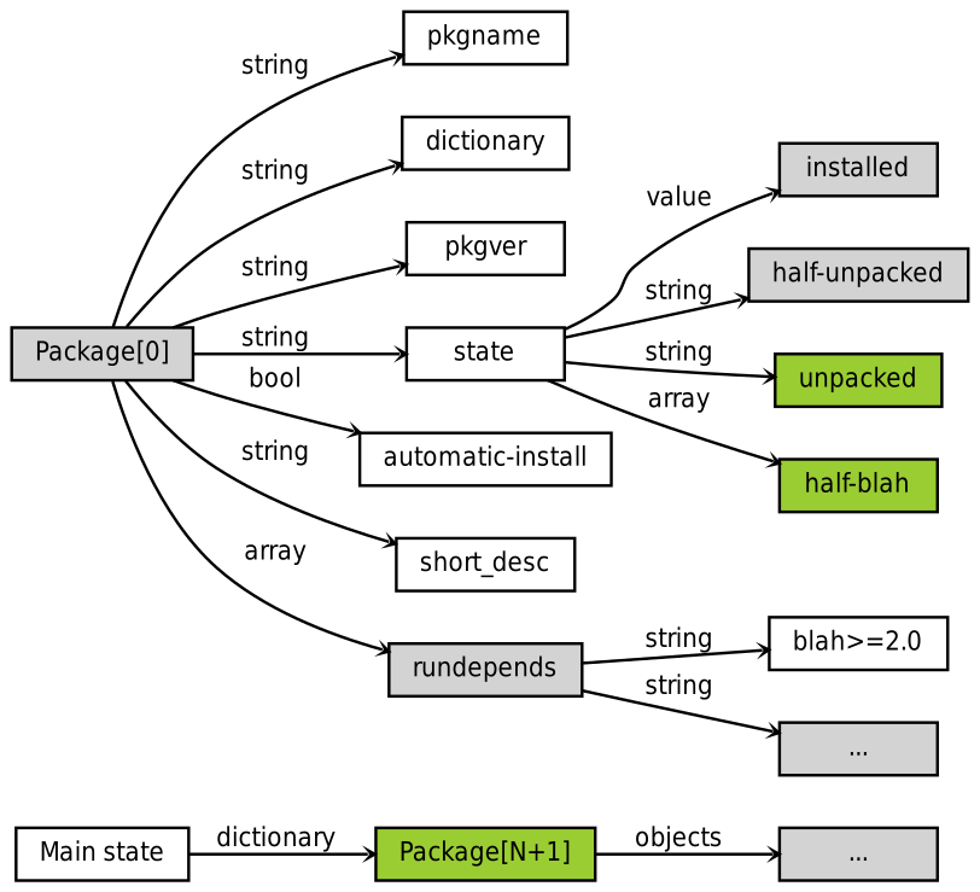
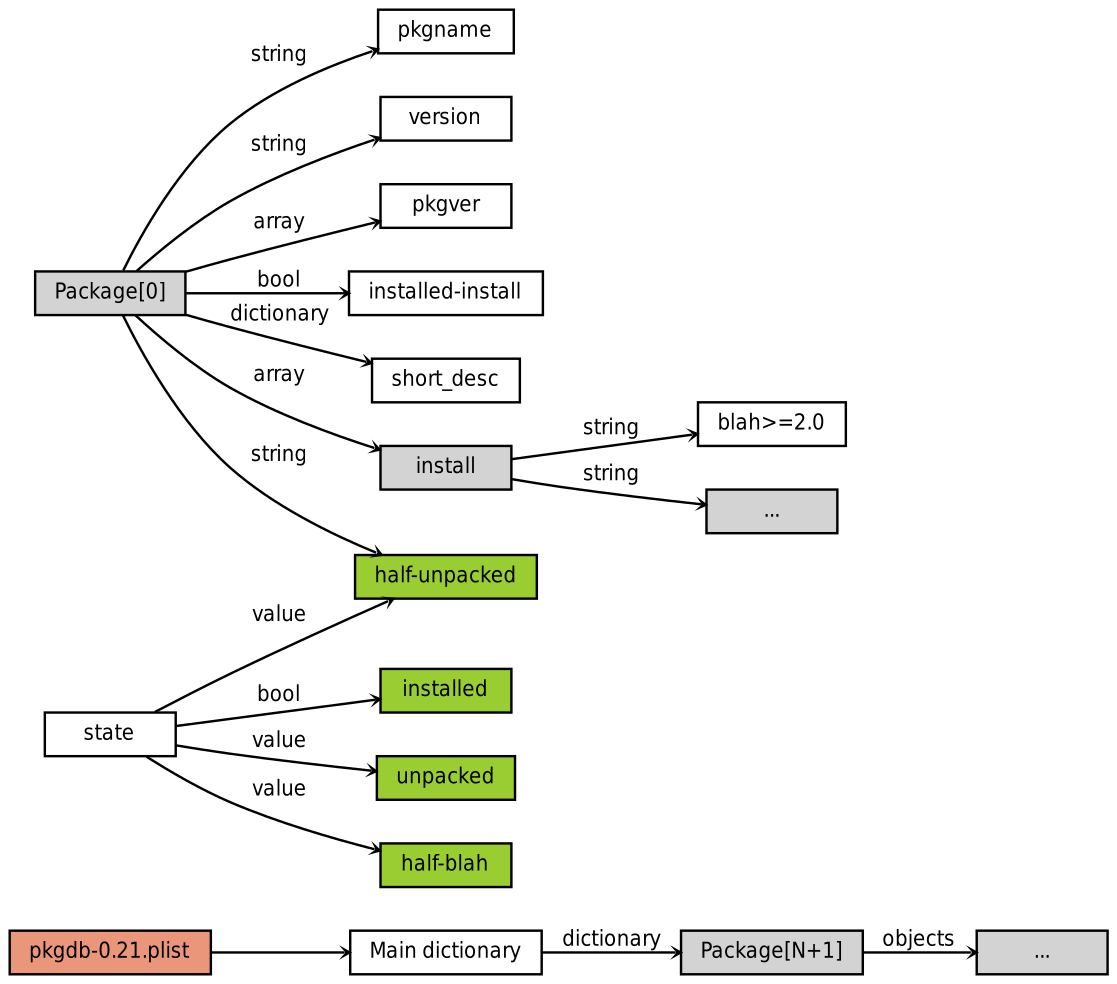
  digraph {
    rank=same
    rankdir=LR
    ranksep=.10
    node [fontname=DejaVuSansCondensed fontsize=9 shape=box style=filled]
    edge [arrowhead=vee arrowsize=0.2 fontname=DejaVuSansCondensed fontsize=9]
-   n2 [height=.1 label="Main state" style=""]
-   n3 [height=.1 label="Package[N+1]" fillcolor=yellowgreen]
+   n1 [fillcolor=darksalmon height=.1 label="pkgdb-0.21.plist"]
+   n2 [height=.1 label="Main dictionary" style=""]
+   n3 [height=.1 label="Package[N+1]"]
    n4 [height=.1 label="Package[0]"]
    pkgname [height=.1 style=""]
-   version [height=.1 label=dictionary style=""]
+   version [height=.1 style=""]
    pkgver [height=.1 style=""]
    state [height=.1 style=""]
-   n9 [height=.1 label="automatic-install" style=""]
+   n9 [height=.1 label="installed-install" style=""]
    short_desc [height=.1 style=""]
-   rundepends [height=.1]
+   rundepends [height=.1 label=install]
    n12 [height=.1 label="..."]
-   n13 [fillcolor=lightgrey height=.1 label=installed]
-   n14 [fillcolor=lightgrey height=.1 label="half-unpacked"]
+   n13 [fillcolor=yellowgreen height=.1 label=installed]
+   n14 [fillcolor=yellowgreen height=.1 label="half-unpacked"]
    n15 [fillcolor=yellowgreen height=.1 label=unpacked]
    n16 [fillcolor=yellowgreen height=.1 label="half-blah"]
    n17 [height=.1 label="blah>=2.0" style=""]
    n18 [height=.1 label="..."]
+   n1 -> n2
    n2 -> n3 [label=dictionary]
    n3 -> n12 [label=objects]
    n4 -> pkgname [label=string]
    n4 -> version [label=string]
-   n4 -> pkgver [label=string]
-   n4 -> state [label=string]
+   n4 -> pkgver [label=array]
+   n4 -> n14 [label=string]
    n4 -> n9 [label=bool]
-   n4 -> short_desc [label=string]
+   n4 -> short_desc [label=dictionary]
    n4 -> rundepends [label=array]
-   state -> n13 [label=value]
-   state -> n14 [label=string]
-   state -> n15 [label=string]
-   state -> n16 [label=array]
+   state -> n13 [label=bool]
+   state -> n14 [label=value]
+   state -> n15 [label=value]
+   state -> n16 [label=value]
    rundepends -> n17 [label=string]
    rundepends -> n18 [label=string style=filled]
  }
